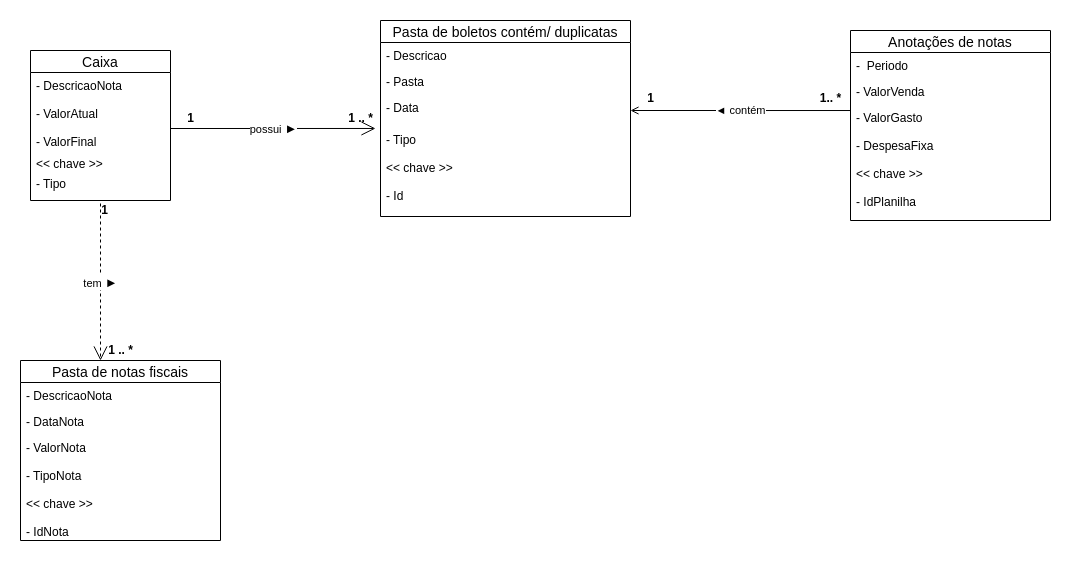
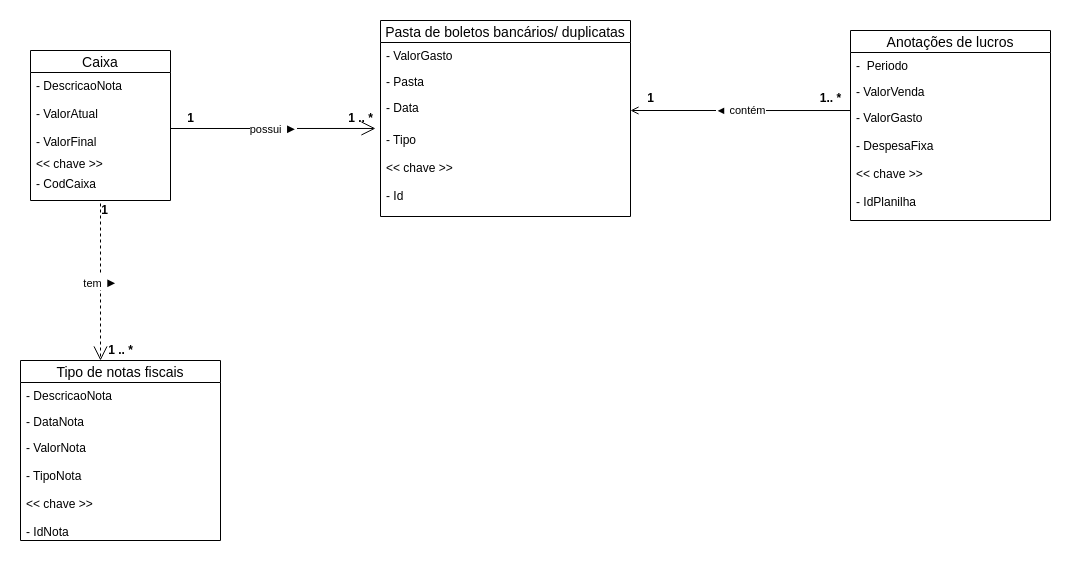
  <mxCell id="0" />
  <mxCell id="1" parent="0" />
- <mxCell id="2" value="Pasta de notas fiscais" style="swimlane;fontStyle=0;childLayout=stackLayout;horizontal=1;startSize=22;horizontalStack=0;resizeParent=1;resizeParentMax=0;resizeLast=0;collapsible=1;marginBottom=0;align=center;fontSize=14;" parent="1" vertex="1"><mxGeometry x="20" y="360" width="200" height="180" as="geometry" /></mxCell>
+ <mxCell id="2" value="Tipo de notas fiscais" style="swimlane;fontStyle=0;childLayout=stackLayout;horizontal=1;startSize=22;horizontalStack=0;resizeParent=1;resizeParentMax=0;resizeLast=0;collapsible=1;marginBottom=0;align=center;fontSize=14;" parent="1" vertex="1"><mxGeometry x="20" y="360" width="200" height="180" as="geometry" /></mxCell>
  <mxCell id="3" value="- DescricaoNota" style="text;strokeColor=none;fillColor=none;spacingLeft=4;spacingRight=4;overflow=hidden;rotatable=0;points=[[0,0.5],[1,0.5]];portConstraint=eastwest;fontSize=12;" parent="2" vertex="1"><mxGeometry y="22" width="200" height="26" as="geometry" /></mxCell>
  <mxCell id="4" value="- DataNota" style="text;strokeColor=none;fillColor=none;spacingLeft=4;spacingRight=4;overflow=hidden;rotatable=0;points=[[0,0.5],[1,0.5]];portConstraint=eastwest;fontSize=12;" parent="2" vertex="1"><mxGeometry y="48" width="200" height="26" as="geometry" /></mxCell>
  <mxCell id="5" value="- ValorNota&#10;&#10;- TipoNota&#10;&#10;&lt;&lt; chave &gt;&gt;&#10;&#10;- IdNota" style="text;strokeColor=none;fillColor=none;spacingLeft=4;spacingRight=4;overflow=hidden;rotatable=0;points=[[0,0.5],[1,0.5]];portConstraint=eastwest;fontSize=12;" parent="2" vertex="1"><mxGeometry y="74" width="200" height="106" as="geometry" /></mxCell>
- <mxCell id="6" value="Pasta de boletos contém/ duplicatas" style="swimlane;fontStyle=0;childLayout=stackLayout;horizontal=1;startSize=22;horizontalStack=0;resizeParent=1;resizeParentMax=0;resizeLast=0;collapsible=1;marginBottom=0;align=center;fontSize=14;" parent="1" vertex="1"><mxGeometry x="380" y="20" width="250" height="196" as="geometry" /></mxCell>
- <mxCell id="7" value="- Descricao" style="text;strokeColor=none;fillColor=none;spacingLeft=4;spacingRight=4;overflow=hidden;rotatable=0;points=[[0,0.5],[1,0.5]];portConstraint=eastwest;fontSize=12;" parent="6" vertex="1"><mxGeometry y="22" width="250" height="26" as="geometry" /></mxCell>
+ <mxCell id="6" value="Pasta de boletos bancários/ duplicatas" style="swimlane;fontStyle=0;childLayout=stackLayout;horizontal=1;startSize=22;horizontalStack=0;resizeParent=1;resizeParentMax=0;resizeLast=0;collapsible=1;marginBottom=0;align=center;fontSize=14;" parent="1" vertex="1"><mxGeometry x="380" y="20" width="250" height="196" as="geometry" /></mxCell>
+ <mxCell id="7" value="- ValorGasto" style="text;strokeColor=none;fillColor=none;spacingLeft=4;spacingRight=4;overflow=hidden;rotatable=0;points=[[0,0.5],[1,0.5]];portConstraint=eastwest;fontSize=12;" parent="6" vertex="1"><mxGeometry y="22" width="250" height="26" as="geometry" /></mxCell>
  <mxCell id="8" value="- Pasta" style="text;strokeColor=none;fillColor=none;spacingLeft=4;spacingRight=4;overflow=hidden;rotatable=0;points=[[0,0.5],[1,0.5]];portConstraint=eastwest;fontSize=12;" parent="6" vertex="1"><mxGeometry y="48" width="250" height="26" as="geometry" /></mxCell>
  <mxCell id="9" value="- Data" style="text;strokeColor=none;fillColor=none;spacingLeft=4;spacingRight=4;overflow=hidden;rotatable=0;points=[[0,0.5],[1,0.5]];portConstraint=eastwest;fontSize=12;" parent="6" vertex="1"><mxGeometry y="74" width="250" height="32" as="geometry" /></mxCell>
  <mxCell id="10" value="- Tipo&#10;&#10;&lt;&lt; chave &gt;&gt;&#10;&#10;- Id" style="text;strokeColor=none;fillColor=none;spacingLeft=4;spacingRight=4;overflow=hidden;rotatable=0;points=[[0,0.5],[1,0.5]];portConstraint=eastwest;fontSize=12;" parent="6" vertex="1"><mxGeometry y="106" width="250" height="90" as="geometry" /></mxCell>
  <mxCell id="11" value="&lt;&lt; chave &gt;&gt;" style="text;strokeColor=none;fillColor=none;spacingLeft=4;spacingRight=4;overflow=hidden;rotatable=0;points=[[0,0.5],[1,0.5]];portConstraint=eastwest;fontSize=12;" parent="1" vertex="1"><mxGeometry x="30" y="150" width="140" height="26" as="geometry" /></mxCell>
  <mxCell id="12" value="Caixa" style="swimlane;fontStyle=0;childLayout=stackLayout;horizontal=1;startSize=22;horizontalStack=0;resizeParent=1;resizeParentMax=0;resizeLast=0;collapsible=1;marginBottom=0;align=center;fontSize=14;" parent="1" vertex="1"><mxGeometry x="30" y="50" width="140" height="150" as="geometry" /></mxCell>
  <mxCell id="13" value="- DescricaoNota&#10;&#10;- ValorAtual&#10;&#10;- ValorFinal&#10;" style="text;strokeColor=none;fillColor=none;spacingLeft=4;spacingRight=4;overflow=hidden;rotatable=0;points=[[0,0.5],[1,0.5]];portConstraint=eastwest;fontSize=12;" parent="12" vertex="1"><mxGeometry y="22" width="140" height="98" as="geometry" /></mxCell>
- <mxCell id="14" value="- Tipo" style="text;strokeColor=none;fillColor=none;spacingLeft=4;spacingRight=4;overflow=hidden;rotatable=0;points=[[0,0.5],[1,0.5]];portConstraint=eastwest;fontSize=12;" parent="12" vertex="1"><mxGeometry y="120" width="140" height="30" as="geometry" /></mxCell>
+ <mxCell id="14" value="- CodCaixa" style="text;strokeColor=none;fillColor=none;spacingLeft=4;spacingRight=4;overflow=hidden;rotatable=0;points=[[0,0.5],[1,0.5]];portConstraint=eastwest;fontSize=12;" parent="12" vertex="1"><mxGeometry y="120" width="140" height="30" as="geometry" /></mxCell>
  <mxCell id="15" value="tem&amp;nbsp;&lt;span style=&quot;font-family: &amp;#34;roboto&amp;#34; , &amp;#34;arial&amp;#34; , sans-serif ; font-size: 13px ; text-align: left&quot;&gt;►&lt;/span&gt;" style="endArrow=open;endFill=1;endSize=12;html=1;exitX=0.5;exitY=1.1;exitDx=0;exitDy=0;exitPerimeter=0;entryX=0.4;entryY=0;entryDx=0;entryDy=0;entryPerimeter=0;dashed=1;" parent="1" source="14" target="2" edge="1"><mxGeometry width="160" relative="1" as="geometry"><mxPoint x="210" y="260" as="sourcePoint" /><mxPoint x="370" y="260" as="targetPoint" /></mxGeometry></mxCell>
  <mxCell id="16" value="&lt;b&gt;1&lt;/b&gt;" style="text;html=1;align=center;verticalAlign=middle;resizable=0;points=[];autosize=1;" parent="1" vertex="1"><mxGeometry x="180" y="108" width="20" height="20" as="geometry" /></mxCell>
  <mxCell id="17" value="&lt;b&gt;1 .. *&lt;/b&gt;" style="text;html=1;align=center;verticalAlign=middle;resizable=0;points=[];autosize=1;" parent="1" vertex="1"><mxGeometry x="340" y="108" width="40" height="20" as="geometry" /></mxCell>
  <mxCell id="18" value="possui&amp;nbsp;&lt;span style=&quot;font-family: &amp;#34;roboto&amp;#34; , &amp;#34;arial&amp;#34; , sans-serif ; font-size: 13px ; text-align: left&quot;&gt;►&lt;/span&gt;" style="endArrow=open;endFill=1;endSize=12;html=1;entryX=-0.02;entryY=0.022;entryDx=0;entryDy=0;entryPerimeter=0;" parent="1" target="10" edge="1"><mxGeometry width="160" relative="1" as="geometry"><mxPoint x="170" y="128" as="sourcePoint" /><mxPoint x="330" y="128" as="targetPoint" /></mxGeometry></mxCell>
  <mxCell id="19" value="&lt;b&gt;1&lt;/b&gt;" style="text;html=1;align=center;verticalAlign=middle;resizable=0;points=[];autosize=1;" parent="1" vertex="1"><mxGeometry x="94" y="200" width="20" height="20" as="geometry" /></mxCell>
  <mxCell id="20" value="&lt;b&gt;1 .. *&lt;/b&gt;" style="text;html=1;align=center;verticalAlign=middle;resizable=0;points=[];autosize=1;" parent="1" vertex="1"><mxGeometry x="100" y="340" width="40" height="20" as="geometry" /></mxCell>
  <mxCell id="21" value="◄ contém" style="edgeStyle=orthogonalEdgeStyle;rounded=0;orthogonalLoop=1;jettySize=auto;html=1;endArrow=open;endFill=0;entryX=1;entryY=0.5;entryDx=0;entryDy=0;exitX=0;exitY=0.052;exitDx=0;exitDy=0;exitPerimeter=0;" edge="1" parent="1" source="27" target="9"><mxGeometry relative="1" as="geometry"><mxPoint x="840" y="110" as="sourcePoint" /><mxPoint x="690" y="110" as="targetPoint" /><Array as="points" /></mxGeometry></mxCell>
  <mxCell id="22" value="&lt;b&gt;1&lt;/b&gt;" style="text;html=1;align=center;verticalAlign=middle;resizable=0;points=[];autosize=1;" vertex="1" parent="1"><mxGeometry x="640" y="88" width="20" height="20" as="geometry" /></mxCell>
  <mxCell id="23" value="&lt;b&gt;1.. *&lt;/b&gt;" style="text;html=1;align=center;verticalAlign=middle;resizable=0;points=[];autosize=1;" vertex="1" parent="1"><mxGeometry x="810" y="88" width="40" height="20" as="geometry" /></mxCell>
- <mxCell id="24" value="Anotações de notas" style="swimlane;fontStyle=0;childLayout=stackLayout;horizontal=1;startSize=22;horizontalStack=0;resizeParent=1;resizeParentMax=0;resizeLast=0;collapsible=1;marginBottom=0;align=center;fontSize=14;" parent="1" vertex="1"><mxGeometry x="850" y="30" width="200" height="190" as="geometry" /></mxCell>
+ <mxCell id="24" value="Anotações de lucros" style="swimlane;fontStyle=0;childLayout=stackLayout;horizontal=1;startSize=22;horizontalStack=0;resizeParent=1;resizeParentMax=0;resizeLast=0;collapsible=1;marginBottom=0;align=center;fontSize=14;" parent="1" vertex="1"><mxGeometry x="850" y="30" width="200" height="190" as="geometry" /></mxCell>
  <mxCell id="25" value="-  Periodo" style="text;strokeColor=none;fillColor=none;spacingLeft=4;spacingRight=4;overflow=hidden;rotatable=0;points=[[0,0.5],[1,0.5]];portConstraint=eastwest;fontSize=12;" parent="24" vertex="1"><mxGeometry y="22" width="200" height="26" as="geometry" /></mxCell>
  <mxCell id="26" value="- ValorVenda" style="text;strokeColor=none;fillColor=none;spacingLeft=4;spacingRight=4;overflow=hidden;rotatable=0;points=[[0,0.5],[1,0.5]];portConstraint=eastwest;fontSize=12;" parent="24" vertex="1"><mxGeometry y="48" width="200" height="26" as="geometry" /></mxCell>
  <mxCell id="27" value="- ValorGasto&#10;&#10;- DespesaFixa&#10;&#10;&lt;&lt; chave &gt;&gt;&#10;&#10;- IdPlanilha" style="text;strokeColor=none;fillColor=none;spacingLeft=4;spacingRight=4;overflow=hidden;rotatable=0;points=[[0,0.5],[1,0.5]];portConstraint=eastwest;fontSize=12;" parent="24" vertex="1"><mxGeometry y="74" width="200" height="116" as="geometry" /></mxCell>
